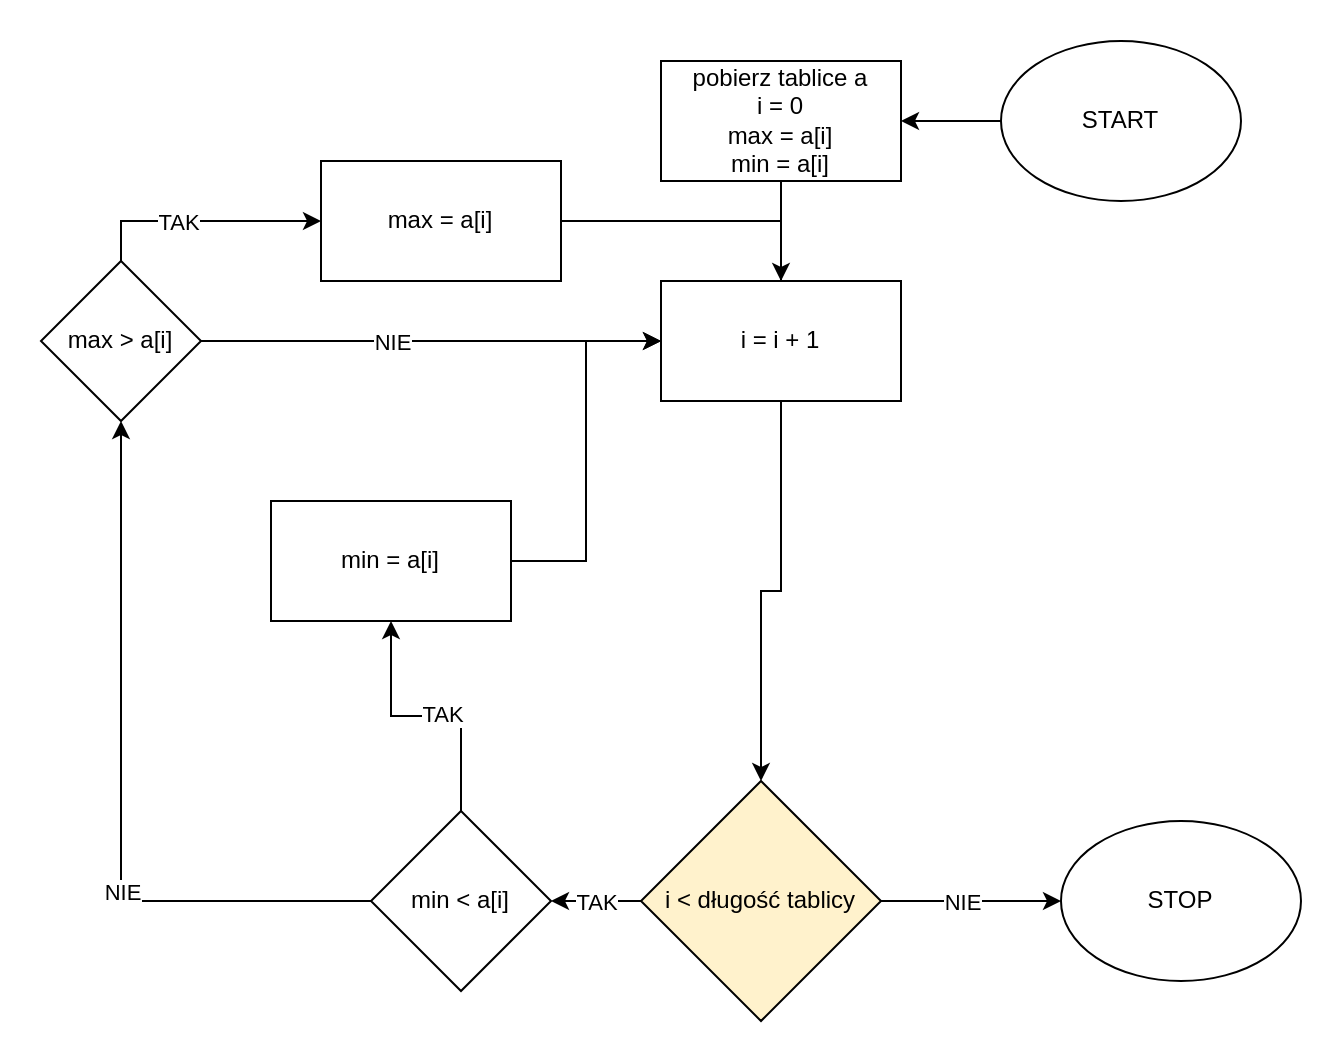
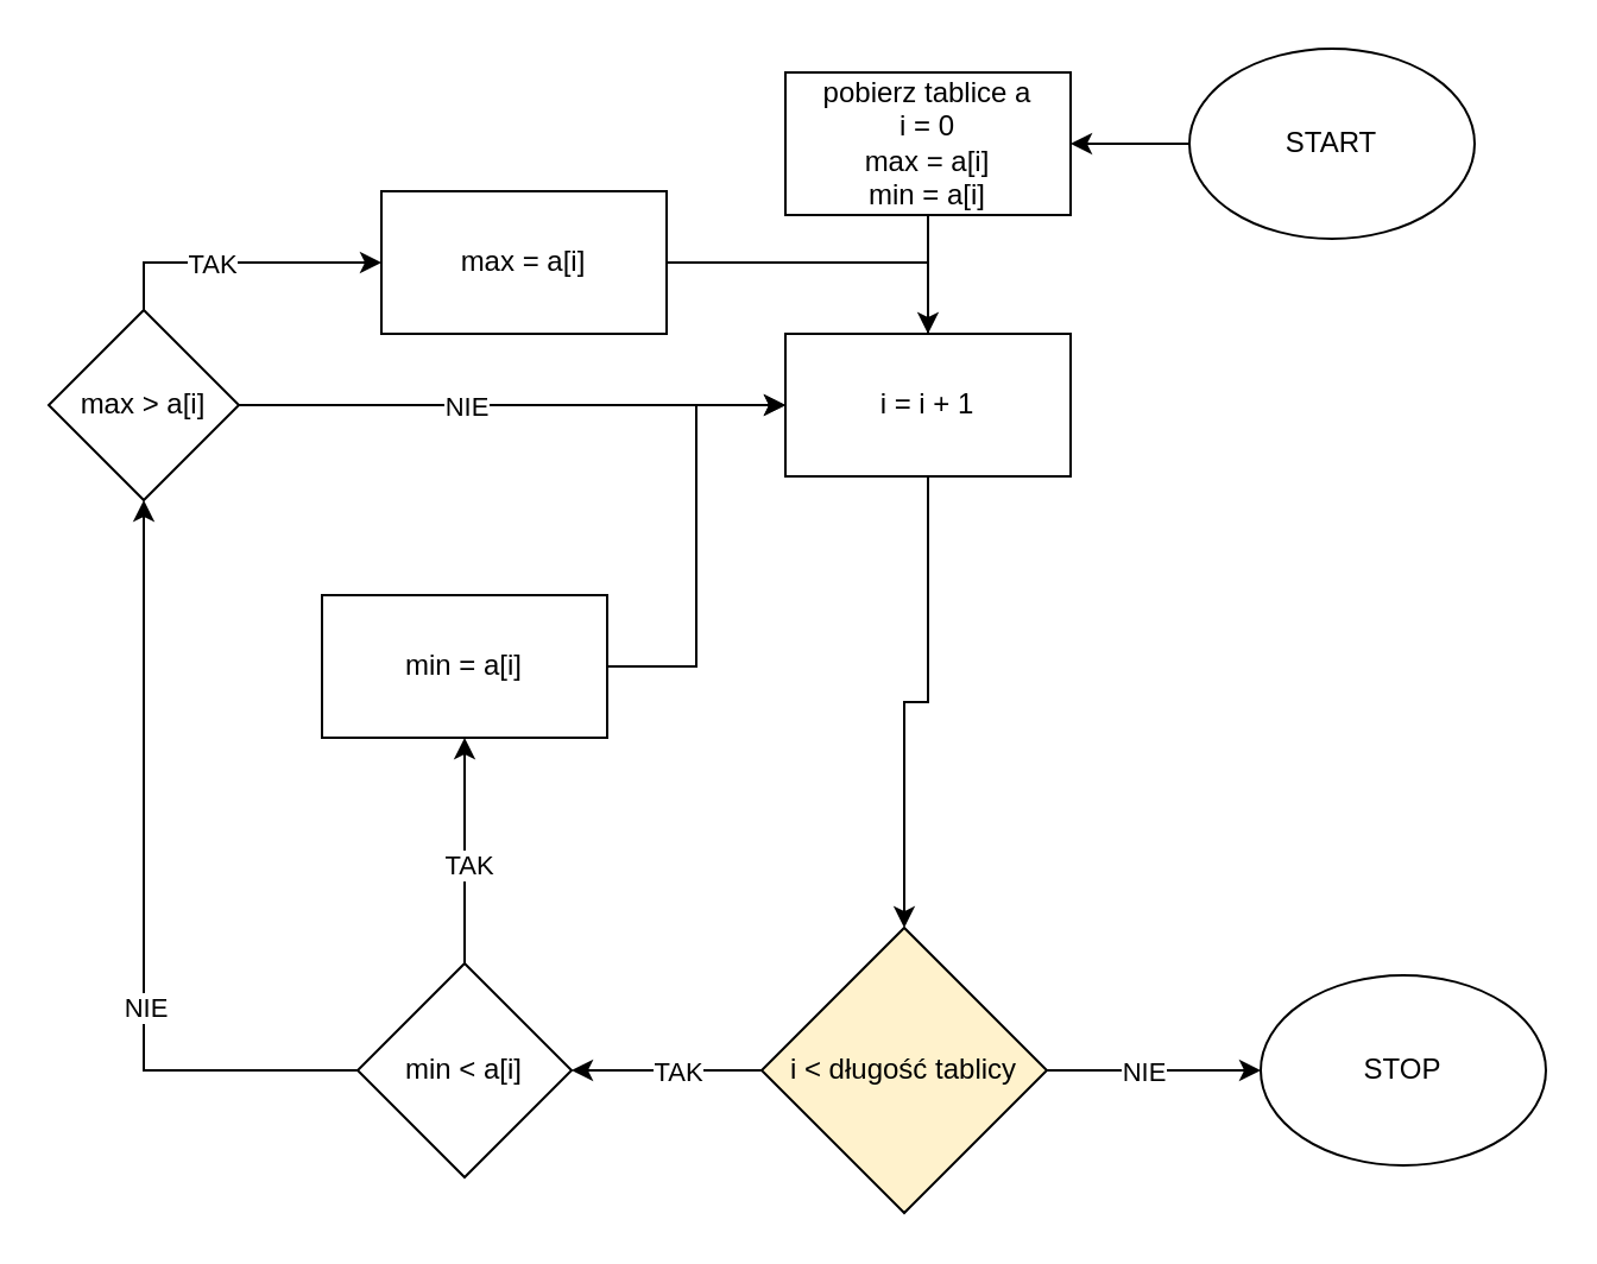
  <mxCell id="0" />
  <mxCell id="1" parent="0" />
  <mxCell id="2" style="edgeStyle=orthogonalEdgeStyle;rounded=0;orthogonalLoop=1;jettySize=auto;html=1;entryX=1;entryY=0.5;entryDx=0;entryDy=0;" edge="1" parent="1" source="3" target="5"><mxGeometry relative="1" as="geometry" /></mxCell>
  <mxCell id="3" value="START" style="ellipse;whiteSpace=wrap;html=1;" vertex="1" parent="1"><mxGeometry x="500" y="20" width="120" height="80" as="geometry" /></mxCell>
  <mxCell id="4" value="" style="edgeStyle=orthogonalEdgeStyle;rounded=0;orthogonalLoop=1;jettySize=auto;html=1;entryX=0.5;entryY=0;entryDx=0;entryDy=0;" edge="1" parent="1" source="5" target="14"><mxGeometry relative="1" as="geometry"><mxPoint x="400" y="210" as="targetPoint" /></mxGeometry></mxCell>
  <mxCell id="5" value="pobierz tablice a&lt;br&gt;i = 0&lt;br&gt;max = a[i]&lt;br&gt;min = a[i]" style="rounded=0;whiteSpace=wrap;html=1;" vertex="1" parent="1"><mxGeometry x="330" y="30" width="120" height="60" as="geometry" /></mxCell>
  <mxCell id="6" style="edgeStyle=orthogonalEdgeStyle;rounded=0;orthogonalLoop=1;jettySize=auto;html=1;entryX=0.5;entryY=1;entryDx=0;entryDy=0;exitX=0.5;exitY=0;exitDx=0;exitDy=0;" edge="1" parent="1" source="25" target="16"><mxGeometry relative="1" as="geometry"><mxPoint x="160" y="460" as="sourcePoint" /></mxGeometry></mxCell>
  <mxCell id="7" value="TAK" style="edgeLabel;html=1;align=center;verticalAlign=middle;resizable=0;points=[];" vertex="1" connectable="0" parent="6"><mxGeometry x="-0.125" y="-1" relative="1" as="geometry"><mxPoint as="offset" /></mxGeometry></mxCell>
  <mxCell id="8" style="edgeStyle=orthogonalEdgeStyle;rounded=0;orthogonalLoop=1;jettySize=auto;html=1;exitX=1;exitY=0.5;exitDx=0;exitDy=0;movable=1;resizable=1;rotatable=1;deletable=1;editable=1;locked=0;connectable=1;entryX=0;entryY=0.5;entryDx=0;entryDy=0;" edge="1" parent="1" source="12" target="17"><mxGeometry relative="1" as="geometry"><mxPoint x="530" y="360" as="targetPoint" /><mxPoint x="750" y="390" as="sourcePoint" /></mxGeometry></mxCell>
  <mxCell id="9" value="NIE" style="edgeLabel;html=1;align=center;verticalAlign=middle;resizable=0;points=[];" vertex="1" connectable="0" parent="8"><mxGeometry x="-0.11" y="3" relative="1" as="geometry"><mxPoint y="3" as="offset" /></mxGeometry></mxCell>
  <mxCell id="10" style="edgeStyle=orthogonalEdgeStyle;rounded=0;orthogonalLoop=1;jettySize=auto;html=1;entryX=1;entryY=0.5;entryDx=0;entryDy=0;" edge="1" parent="1" source="12" target="25"><mxGeometry relative="1" as="geometry"><mxPoint x="240" y="460" as="targetPoint" /></mxGeometry></mxCell>
  <mxCell id="11" value="TAK" style="edgeLabel;html=1;align=center;verticalAlign=middle;resizable=0;points=[];" vertex="1" connectable="0" parent="10"><mxGeometry x="-0.222" y="-1" relative="1" as="geometry"><mxPoint x="-5" y="1" as="offset" /></mxGeometry></mxCell>
  <mxCell id="12" value="i &amp;lt; długość tablicy" style="rhombus;whiteSpace=wrap;html=1;fillColor=#fff2cc;" vertex="1" parent="1"><mxGeometry x="320" y="390" width="120" height="120" as="geometry" /></mxCell>
  <mxCell id="13" value="" style="edgeStyle=orthogonalEdgeStyle;rounded=0;orthogonalLoop=1;jettySize=auto;html=1;" edge="1" parent="1" source="14" target="12"><mxGeometry relative="1" as="geometry" /></mxCell>
  <mxCell id="14" value="i = i + 1" style="rounded=0;whiteSpace=wrap;html=1;" vertex="1" parent="1"><mxGeometry x="330" y="140" width="120" height="60" as="geometry" /></mxCell>
  <mxCell id="15" style="edgeStyle=orthogonalEdgeStyle;rounded=0;orthogonalLoop=1;jettySize=auto;html=1;entryX=0;entryY=0.5;entryDx=0;entryDy=0;" edge="1" parent="1" source="16" target="14"><mxGeometry relative="1" as="geometry" /></mxCell>
  <mxCell id="16" value="min = a[i]" style="rounded=0;whiteSpace=wrap;html=1;" vertex="1" parent="1"><mxGeometry x="135" y="250" width="120" height="60" as="geometry" /></mxCell>
  <mxCell id="17" value="STOP" style="ellipse;whiteSpace=wrap;html=1;" vertex="1" parent="1"><mxGeometry x="530" y="410" width="120" height="80" as="geometry" /></mxCell>
  <mxCell id="18" style="edgeStyle=orthogonalEdgeStyle;rounded=0;orthogonalLoop=1;jettySize=auto;html=1;entryX=0;entryY=0.5;entryDx=0;entryDy=0;" edge="1" parent="1" source="22" target="14"><mxGeometry relative="1" as="geometry" /></mxCell>
  <mxCell id="19" value="NIE" style="edgeLabel;html=1;align=center;verticalAlign=middle;resizable=0;points=[];" vertex="1" connectable="0" parent="18"><mxGeometry x="-0.209" y="2" relative="1" as="geometry"><mxPoint x="4" y="2" as="offset" /></mxGeometry></mxCell>
  <mxCell id="20" value="" style="edgeStyle=orthogonalEdgeStyle;rounded=0;orthogonalLoop=1;jettySize=auto;html=1;exitX=0.5;exitY=0;exitDx=0;exitDy=0;" edge="1" parent="1" source="22" target="27"><mxGeometry relative="1" as="geometry" /></mxCell>
  <mxCell id="21" value="TAK" style="edgeLabel;html=1;align=center;verticalAlign=middle;resizable=0;points=[];" vertex="1" connectable="0" parent="20"><mxGeometry x="-0.2" relative="1" as="geometry"><mxPoint as="offset" /></mxGeometry></mxCell>
  <mxCell id="22" value="max &amp;gt; a[i]" style="rhombus;whiteSpace=wrap;html=1;" vertex="1" parent="1"><mxGeometry x="20" y="130" width="80" height="80" as="geometry" /></mxCell>
  <mxCell id="23" value="" style="edgeStyle=orthogonalEdgeStyle;rounded=0;orthogonalLoop=1;jettySize=auto;html=1;" edge="1" parent="1" source="25" target="22"><mxGeometry relative="1" as="geometry" /></mxCell>
  <mxCell id="24" value="NIE" style="edgeLabel;html=1;align=center;verticalAlign=middle;resizable=0;points=[];" vertex="1" connectable="0" parent="23"><mxGeometry x="-0.264" y="-4" relative="1" as="geometry"><mxPoint x="-4" y="4" as="offset" /></mxGeometry></mxCell>
- <mxCell id="25" value="min &amp;lt; a[i]" style="rhombus;whiteSpace=wrap;html=1;" vertex="1" parent="1"><mxGeometry x="185" y="405" width="90" height="90" as="geometry" /></mxCell>
+ <mxCell id="25" value="min &amp;lt; a[i]" style="rhombus;whiteSpace=wrap;html=1;" vertex="1" parent="1"><mxGeometry x="150" y="405" width="90" height="90" as="geometry" /></mxCell>
  <mxCell id="26" style="edgeStyle=orthogonalEdgeStyle;rounded=0;orthogonalLoop=1;jettySize=auto;html=1;entryX=0.5;entryY=0;entryDx=0;entryDy=0;endArrow=none;" edge="1" parent="1" source="27" target="14"><mxGeometry relative="1" as="geometry" /></mxCell>
  <mxCell id="27" value="max = a[i]" style="whiteSpace=wrap;html=1;" vertex="1" parent="1"><mxGeometry x="160" y="80" width="120" height="60" as="geometry" /></mxCell>
